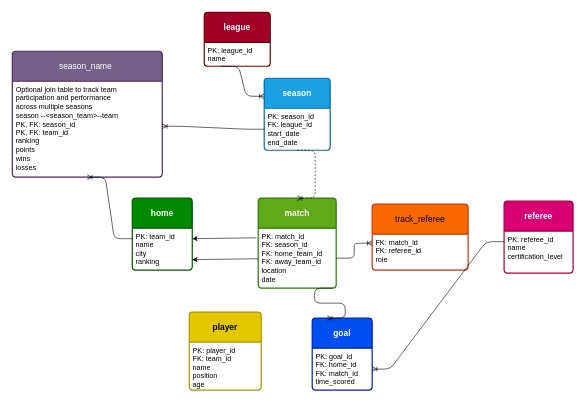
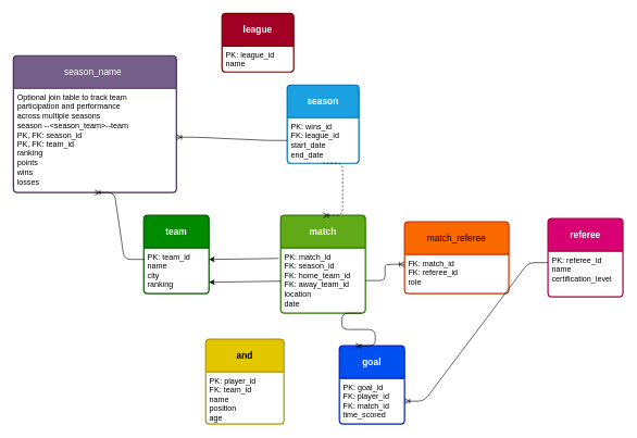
  <mxCell id="0" />
  <mxCell id="1" parent="0" />
  <mxCell id="2" style="edgeStyle=none;html=1;endArrow=none;" edge="1" parent="1" source="22" target="21"><mxGeometry relative="1" as="geometry" /></mxCell>
  <mxCell id="3" value="&lt;b&gt;referee&lt;/b&gt;" style="swimlane;childLayout=stackLayout;horizontal=1;startSize=50;horizontalStack=0;rounded=1;fontSize=14;fontStyle=0;strokeWidth=2;resizeParent=0;resizeLast=1;shadow=0;dashed=0;align=center;arcSize=4;whiteSpace=wrap;html=1;fillColor=#d80073;fontColor=#ffffff;strokeColor=#A50040;" parent="1" vertex="1"><mxGeometry x="840" y="335" width="115" height="120" as="geometry" /></mxCell>
  <mxCell id="4" value="PK: referee_id&lt;div&gt;&lt;font style=&quot;color: rgb(0, 0, 0);&quot;&gt;name&lt;/font&gt;&lt;/div&gt;&lt;div&gt;&lt;font style=&quot;color: rgb(0, 0, 0);&quot;&gt;certification_level&lt;/font&gt;&lt;/div&gt;" style="align=left;strokeColor=none;fillColor=none;spacingLeft=4;fontSize=12;verticalAlign=top;resizable=0;rotatable=0;part=1;html=1;" parent="3" vertex="1"><mxGeometry y="50" width="115" height="70" as="geometry" /></mxCell>
- <mxCell id="5" value="&lt;b&gt;player&lt;/b&gt;" style="swimlane;childLayout=stackLayout;horizontal=1;startSize=50;horizontalStack=0;rounded=1;fontSize=14;fontStyle=0;strokeWidth=2;resizeParent=0;resizeLast=1;shadow=0;dashed=0;align=center;arcSize=4;whiteSpace=wrap;html=1;fillColor=#e3c800;fontColor=#000000;strokeColor=#B09500;" parent="1" vertex="1"><mxGeometry x="315" y="520" width="120" height="130" as="geometry" /></mxCell>
+ <mxCell id="5" value="&lt;b&gt;and&lt;/b&gt;" style="swimlane;childLayout=stackLayout;horizontal=1;startSize=50;horizontalStack=0;rounded=1;fontSize=14;fontStyle=0;strokeWidth=2;resizeParent=0;resizeLast=1;shadow=0;dashed=0;align=center;arcSize=4;whiteSpace=wrap;html=1;fillColor=#e3c800;fontColor=#000000;strokeColor=#B09500;" parent="1" vertex="1"><mxGeometry x="315" y="520" width="120" height="130" as="geometry" /></mxCell>
  <mxCell id="6" value="&lt;font style=&quot;color: rgb(0, 0, 0);&quot;&gt;PK: player_id&lt;/font&gt;&lt;div&gt;&lt;font style=&quot;color: rgb(0, 0, 0);&quot;&gt;FK: team_id&lt;/font&gt;&lt;/div&gt;&lt;div&gt;&lt;font style=&quot;color: rgb(0, 0, 0);&quot;&gt;name&lt;/font&gt;&lt;/div&gt;&lt;div&gt;&lt;font style=&quot;color: rgb(0, 0, 0);&quot;&gt;position&lt;/font&gt;&lt;/div&gt;&lt;div&gt;&lt;font style=&quot;color: rgb(0, 0, 0);&quot;&gt;age&lt;/font&gt;&lt;/div&gt;" style="align=left;strokeColor=none;fillColor=none;spacingLeft=4;fontSize=12;verticalAlign=top;resizable=0;rotatable=0;part=1;html=1;" parent="5" vertex="1"><mxGeometry y="50" width="120" height="80" as="geometry" /></mxCell>
  <mxCell id="7" value="&lt;b&gt;season&lt;/b&gt;" style="swimlane;childLayout=stackLayout;horizontal=1;startSize=50;horizontalStack=0;rounded=1;fontSize=14;fontStyle=0;strokeWidth=2;resizeParent=0;resizeLast=1;shadow=0;dashed=0;align=center;arcSize=4;whiteSpace=wrap;html=1;fillColor=#1ba1e2;fontColor=#ffffff;strokeColor=#006EAF;" parent="1" vertex="1"><mxGeometry x="440" y="130" width="110" height="120" as="geometry" /></mxCell>
- <mxCell id="8" value="&lt;div&gt;&lt;font style=&quot;color: rgb(0, 0, 0);&quot;&gt;PK: season_id&lt;/font&gt;&lt;/div&gt;&lt;div&gt;&lt;font style=&quot;color: rgb(0, 0, 0);&quot;&gt;FK: league_id&lt;/font&gt;&lt;/div&gt;&lt;font style=&quot;color: rgb(0, 0, 0);&quot;&gt;start_date&lt;/font&gt;&lt;div&gt;&lt;div&gt;&lt;font style=&quot;color: rgb(0, 0, 0);&quot;&gt;end_date&lt;/font&gt;&lt;/div&gt;&lt;/div&gt;" style="align=left;strokeColor=none;fillColor=none;spacingLeft=4;fontSize=12;verticalAlign=top;resizable=0;rotatable=0;part=1;html=1;" parent="7" vertex="1"><mxGeometry y="50" width="110" height="70" as="geometry" /></mxCell>
+ <mxCell id="8" value="&lt;div&gt;&lt;font style=&quot;color: rgb(0, 0, 0);&quot;&gt;PK: wins_id&lt;/font&gt;&lt;/div&gt;&lt;div&gt;&lt;font style=&quot;color: rgb(0, 0, 0);&quot;&gt;FK: league_id&lt;/font&gt;&lt;/div&gt;&lt;font style=&quot;color: rgb(0, 0, 0);&quot;&gt;start_date&lt;/font&gt;&lt;div&gt;&lt;div&gt;&lt;font style=&quot;color: rgb(0, 0, 0);&quot;&gt;end_date&lt;/font&gt;&lt;/div&gt;&lt;/div&gt;" style="align=left;strokeColor=none;fillColor=none;spacingLeft=4;fontSize=12;verticalAlign=top;resizable=0;rotatable=0;part=1;html=1;" parent="7" vertex="1"><mxGeometry y="50" width="110" height="70" as="geometry" /></mxCell>
  <mxCell id="9" value="&lt;b&gt;goal&lt;/b&gt;" style="swimlane;childLayout=stackLayout;horizontal=1;startSize=50;horizontalStack=0;rounded=1;fontSize=14;fontStyle=0;strokeWidth=2;resizeParent=0;resizeLast=1;shadow=0;dashed=0;align=center;arcSize=4;whiteSpace=wrap;html=1;fillColor=#0050ef;fontColor=#ffffff;strokeColor=#001DBC;" parent="1" vertex="1"><mxGeometry x="520" y="530" width="100" height="120" as="geometry" /></mxCell>
- <mxCell id="10" value="&lt;font style=&quot;color: rgb(0, 0, 0);&quot;&gt;PK: goal_id&lt;/font&gt;&lt;div&gt;&lt;font style=&quot;color: rgb(0, 0, 0);&quot;&gt;FK: home_id&lt;/font&gt;&lt;/div&gt;&lt;div&gt;&lt;font style=&quot;color: rgb(0, 0, 0);&quot;&gt;FK: match_id&lt;/font&gt;&lt;/div&gt;&lt;div&gt;&lt;font style=&quot;color: rgb(0, 0, 0);&quot;&gt;time_scored&lt;/font&gt;&lt;/div&gt;" style="align=left;strokeColor=none;fillColor=none;spacingLeft=4;fontSize=12;verticalAlign=top;resizable=0;rotatable=0;part=1;html=1;" parent="9" vertex="1"><mxGeometry y="50" width="100" height="70" as="geometry" /></mxCell>
- <mxCell id="11" value="&lt;b&gt;home&lt;/b&gt;" style="swimlane;childLayout=stackLayout;horizontal=1;startSize=50;horizontalStack=0;rounded=1;fontSize=14;fontStyle=0;strokeWidth=2;resizeParent=0;resizeLast=1;shadow=0;dashed=0;align=center;arcSize=4;whiteSpace=wrap;html=1;fillColor=#008a00;fontColor=#ffffff;strokeColor=#005700;" parent="1" vertex="1"><mxGeometry x="220" y="330" width="100" height="120" as="geometry" /></mxCell>
+ <mxCell id="10" value="&lt;font style=&quot;color: rgb(0, 0, 0);&quot;&gt;PK: goal_id&lt;/font&gt;&lt;div&gt;&lt;font style=&quot;color: rgb(0, 0, 0);&quot;&gt;FK: player_id&lt;/font&gt;&lt;/div&gt;&lt;div&gt;&lt;font style=&quot;color: rgb(0, 0, 0);&quot;&gt;FK: match_id&lt;/font&gt;&lt;/div&gt;&lt;div&gt;&lt;font style=&quot;color: rgb(0, 0, 0);&quot;&gt;time_scored&lt;/font&gt;&lt;/div&gt;" style="align=left;strokeColor=none;fillColor=none;spacingLeft=4;fontSize=12;verticalAlign=top;resizable=0;rotatable=0;part=1;html=1;" parent="9" vertex="1"><mxGeometry y="50" width="100" height="70" as="geometry" /></mxCell>
+ <mxCell id="11" value="&lt;b&gt;team&lt;/b&gt;" style="swimlane;childLayout=stackLayout;horizontal=1;startSize=50;horizontalStack=0;rounded=1;fontSize=14;fontStyle=0;strokeWidth=2;resizeParent=0;resizeLast=1;shadow=0;dashed=0;align=center;arcSize=4;whiteSpace=wrap;html=1;fillColor=#008a00;fontColor=#ffffff;strokeColor=#005700;" parent="1" vertex="1"><mxGeometry x="220" y="330" width="100" height="120" as="geometry" /></mxCell>
  <mxCell id="12" value="&lt;font style=&quot;color: rgb(0, 0, 0);&quot;&gt;PK: team_id&lt;/font&gt;&lt;div&gt;&lt;span style=&quot;background-color: transparent;&quot;&gt;&lt;font style=&quot;color: rgb(0, 0, 0);&quot;&gt;name&lt;/font&gt;&lt;/span&gt;&lt;/div&gt;&lt;div&gt;&lt;span style=&quot;background-color: transparent;&quot;&gt;&lt;font style=&quot;color: rgb(0, 0, 0);&quot;&gt;city&lt;/font&gt;&lt;/span&gt;&lt;/div&gt;&lt;div&gt;&lt;span style=&quot;background-color: transparent;&quot;&gt;&lt;font style=&quot;color: rgb(0, 0, 0);&quot;&gt;ranking&lt;/font&gt;&lt;/span&gt;&lt;/div&gt;&lt;div&gt;&lt;br&gt;&lt;/div&gt;" style="align=left;strokeColor=none;fillColor=none;spacingLeft=4;fontSize=12;verticalAlign=top;resizable=0;rotatable=0;part=1;html=1;" parent="11" vertex="1"><mxGeometry y="50" width="100" height="70" as="geometry" /></mxCell>
  <mxCell id="13" value="&lt;b&gt;league&lt;/b&gt;" style="swimlane;childLayout=stackLayout;horizontal=1;startSize=50;horizontalStack=0;rounded=1;fontSize=14;fontStyle=0;strokeWidth=2;resizeParent=0;resizeLast=1;shadow=0;dashed=0;align=center;arcSize=4;whiteSpace=wrap;html=1;fillColor=#a20025;fontColor=#ffffff;strokeColor=#6F0000;" parent="1" vertex="1"><mxGeometry x="340" y="20" width="110" height="90" as="geometry" /></mxCell>
  <mxCell id="14" value="&lt;div&gt;&lt;font style=&quot;color: rgb(0, 0, 0);&quot;&gt;PK: league_id&lt;/font&gt;&lt;/div&gt;&lt;div&gt;&lt;font style=&quot;color: rgb(0, 0, 0);&quot;&gt;name&lt;/font&gt;&lt;/div&gt;" style="align=left;strokeColor=none;fillColor=none;spacingLeft=4;fontSize=12;verticalAlign=top;resizable=0;rotatable=0;part=1;html=1;" parent="13" vertex="1"><mxGeometry y="50" width="110" height="40" as="geometry" /></mxCell>
  <mxCell id="15" value="&lt;b&gt;match&lt;/b&gt;" style="swimlane;childLayout=stackLayout;horizontal=1;startSize=50;horizontalStack=0;rounded=1;fontSize=14;fontStyle=0;strokeWidth=2;resizeParent=0;resizeLast=1;shadow=0;dashed=0;align=center;arcSize=4;whiteSpace=wrap;html=1;fillColor=#60a917;fontColor=#ffffff;strokeColor=#2D7600;" parent="1" vertex="1"><mxGeometry x="430" y="330" width="130" height="150" as="geometry" /></mxCell>
  <mxCell id="16" value="&lt;font style=&quot;color: rgb(0, 0, 0);&quot;&gt;PK: match_id&lt;/font&gt;&lt;div&gt;&lt;font style=&quot;color: rgb(0, 0, 0);&quot;&gt;FK: season_id&lt;/font&gt;&lt;/div&gt;&lt;div&gt;&lt;font style=&quot;color: rgb(0, 0, 0);&quot;&gt;FK: home_team_id&lt;/font&gt;&lt;/div&gt;&lt;div&gt;&lt;font style=&quot;color: rgb(0, 0, 0);&quot;&gt;FK: away_team_id&lt;/font&gt;&lt;/div&gt;&lt;div&gt;&lt;font style=&quot;color: rgb(0, 0, 0);&quot;&gt;location&lt;/font&gt;&lt;/div&gt;&lt;div&gt;&lt;font style=&quot;color: rgb(0, 0, 0);&quot;&gt;date&lt;/font&gt;&lt;/div&gt;&lt;div&gt;&lt;br&gt;&lt;/div&gt;" style="align=left;strokeColor=none;fillColor=none;spacingLeft=4;fontSize=12;verticalAlign=top;resizable=0;rotatable=0;part=1;html=1;" parent="15" vertex="1"><mxGeometry y="50" width="130" height="100" as="geometry" /></mxCell>
  <mxCell id="17" value="" style="edgeStyle=entityRelationEdgeStyle;fontSize=12;html=1;endArrow=ERoneToMany;exitX=0.5;exitY=1;exitDx=0;exitDy=0;entryX=0.5;entryY=0;entryDx=0;entryDy=0;dashed=1;" parent="1" source="8" target="15" edge="1"><mxGeometry width="100" height="100" relative="1" as="geometry"><mxPoint x="550" y="530" as="sourcePoint" /><mxPoint x="490" y="320" as="targetPoint" /></mxGeometry></mxCell>
  <mxCell id="18" value="" style="edgeStyle=entityRelationEdgeStyle;fontSize=12;html=1;endArrow=ERoneToMany;entryX=0.25;entryY=0;entryDx=0;entryDy=0;exitX=0.954;exitY=1;exitDx=0;exitDy=0;exitPerimeter=0;" parent="1" source="16" target="9" edge="1"><mxGeometry width="100" height="100" relative="1" as="geometry"><mxPoint x="700" y="490" as="sourcePoint" /><mxPoint x="650" y="310" as="targetPoint" /></mxGeometry></mxCell>
  <mxCell id="19" value="season_name&lt;span style=&quot;white-space: pre;&quot;&gt;&#09;&lt;/span&gt;" style="swimlane;childLayout=stackLayout;horizontal=1;startSize=50;horizontalStack=0;rounded=1;fontSize=14;fontStyle=0;strokeWidth=2;resizeParent=0;resizeLast=1;shadow=0;dashed=0;align=center;arcSize=4;whiteSpace=wrap;html=1;fillColor=#76608a;fontColor=#ffffff;strokeColor=#432D57;" vertex="1" parent="1"><mxGeometry x="20" y="85" width="250" height="210" as="geometry" /></mxCell>
  <mxCell id="20" value="&lt;font&gt;Optional join table to track team&lt;/font&gt;&lt;div&gt;&lt;font&gt;participation and performance&lt;/font&gt;&lt;/div&gt;&lt;div&gt;&lt;font&gt;across multiple seasons&lt;/font&gt;&lt;/div&gt;&lt;div&gt;season --&amp;lt;season_team&amp;gt;--team&lt;/div&gt;&lt;div&gt;&lt;font&gt;PK, FK: season_id&lt;/font&gt;&lt;/div&gt;&lt;div&gt;&lt;font&gt;PK, FK: team_id&lt;/font&gt;&lt;/div&gt;&lt;div&gt;&lt;font&gt;ranking&lt;/font&gt;&lt;/div&gt;&lt;div&gt;&lt;font&gt;points&lt;/font&gt;&lt;/div&gt;&lt;div&gt;wins&lt;/div&gt;&lt;div&gt;losses&lt;/div&gt;" style="align=left;strokeColor=none;fillColor=none;spacingLeft=4;fontSize=12;verticalAlign=top;resizable=0;rotatable=0;part=1;html=1;" vertex="1" parent="19"><mxGeometry y="50" width="250" height="160" as="geometry" /></mxCell>
- <mxCell id="21" value="track_referee" style="swimlane;childLayout=stackLayout;horizontal=1;startSize=50;horizontalStack=0;rounded=1;fontSize=14;fontStyle=0;strokeWidth=2;resizeParent=0;resizeLast=1;shadow=0;dashed=0;align=center;arcSize=4;whiteSpace=wrap;html=1;fillColor=#fa6800;fontColor=#000000;strokeColor=#C73500;" vertex="1" parent="1"><mxGeometry x="620" y="340" width="160" height="110" as="geometry" /></mxCell>
+ <mxCell id="21" value="match_referee" style="swimlane;childLayout=stackLayout;horizontal=1;startSize=50;horizontalStack=0;rounded=1;fontSize=14;fontStyle=0;strokeWidth=2;resizeParent=0;resizeLast=1;shadow=0;dashed=0;align=center;arcSize=4;whiteSpace=wrap;html=1;fillColor=#fa6800;fontColor=#000000;strokeColor=#C73500;" vertex="1" parent="1"><mxGeometry x="620" y="340" width="160" height="110" as="geometry" /></mxCell>
  <mxCell id="22" value="FK: match_id&lt;div&gt;FK: referee_id&lt;/div&gt;&lt;div&gt;role&lt;/div&gt;" style="align=left;strokeColor=none;fillColor=none;spacingLeft=4;fontSize=12;verticalAlign=top;resizable=0;rotatable=0;part=1;html=1;" vertex="1" parent="21"><mxGeometry y="50" width="160" height="60" as="geometry" /></mxCell>
  <mxCell id="23" value="" style="edgeStyle=entityRelationEdgeStyle;fontSize=12;html=1;endArrow=ERoneToMany;exitX=1;exitY=0.5;exitDx=0;exitDy=0;entryX=0;entryY=0.25;entryDx=0;entryDy=0;" edge="1" parent="1" source="16" target="22"><mxGeometry width="100" height="100" relative="1" as="geometry"><mxPoint x="810" y="460" as="sourcePoint" /><mxPoint x="600" y="390" as="targetPoint" /><Array as="points"><mxPoint x="557" y="435" /><mxPoint x="600" y="440" /></Array></mxGeometry></mxCell>
  <mxCell id="24" value="" style="edgeStyle=entityRelationEdgeStyle;fontSize=12;html=1;endArrow=ERoneToMany;exitX=0;exitY=0.25;exitDx=0;exitDy=0;" edge="1" parent="1" source="4" target="10"><mxGeometry width="100" height="100" relative="1" as="geometry"><mxPoint x="768" y="190" as="sourcePoint" /><mxPoint x="560" y="240" as="targetPoint" /></mxGeometry></mxCell>
  <mxCell id="25" style="edgeStyle=none;html=1;entryX=1;entryY=0.75;entryDx=0;entryDy=0;" edge="1" parent="1" source="16" target="12"><mxGeometry relative="1" as="geometry" /></mxCell>
  <mxCell id="26" style="edgeStyle=none;html=1;entryX=1;entryY=0.25;entryDx=0;entryDy=0;exitX=-0.023;exitY=0.16;exitDx=0;exitDy=0;exitPerimeter=0;" edge="1" parent="1" source="16" target="12"><mxGeometry relative="1" as="geometry" /></mxCell>
- <mxCell id="27" value="" style="edgeStyle=entityRelationEdgeStyle;fontSize=12;html=1;endArrow=ERoneToMany;entryX=0;entryY=0.25;entryDx=0;entryDy=0;exitX=0.25;exitY=1;exitDx=0;exitDy=0;" parent="1" source="14" target="7" edge="1"><mxGeometry width="100" height="100" relative="1" as="geometry"><mxPoint x="380" y="140" as="sourcePoint" /><mxPoint x="430" y="150" as="targetPoint" /><Array as="points"><mxPoint x="430" y="120" /><mxPoint x="430" y="120" /><mxPoint x="420" y="110" /><mxPoint x="430" y="120" /><mxPoint x="430" y="120" /></Array></mxGeometry></mxCell>
  <mxCell id="28" value="" style="edgeStyle=entityRelationEdgeStyle;fontSize=12;html=1;endArrow=ERoneToMany;entryX=1;entryY=0.469;entryDx=0;entryDy=0;exitX=0;exitY=0.5;exitDx=0;exitDy=0;entryPerimeter=0;" edge="1" parent="1" source="8" target="20"><mxGeometry width="100" height="100" relative="1" as="geometry"><mxPoint x="340" y="215" as="sourcePoint" /><mxPoint x="268" y="165" as="targetPoint" /><Array as="points"><mxPoint x="330" y="175" /><mxPoint x="330" y="175" /><mxPoint x="320" y="165" /><mxPoint x="330" y="175" /><mxPoint x="330" y="175" /></Array></mxGeometry></mxCell>
  <mxCell id="29" value="" style="edgeStyle=entityRelationEdgeStyle;fontSize=12;html=1;endArrow=ERoneToMany;exitX=0;exitY=0.25;exitDx=0;exitDy=0;entryX=0.5;entryY=1;entryDx=0;entryDy=0;" edge="1" parent="1" source="12" target="20"><mxGeometry width="100" height="100" relative="1" as="geometry"><mxPoint x="220" y="413" as="sourcePoint" /><mxPoint x="50" y="407.5" as="targetPoint" /><Array as="points"><mxPoint x="110" y="372.5" /><mxPoint x="110" y="372.5" /><mxPoint x="100" y="362.5" /><mxPoint x="110" y="372.5" /><mxPoint x="110" y="372.5" /></Array></mxGeometry></mxCell>
